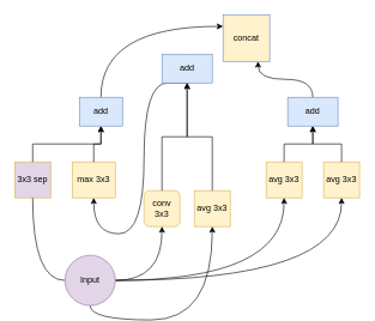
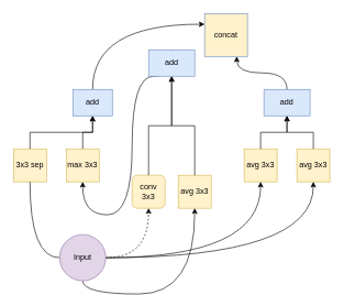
  <mxCell id="0" />
  <mxCell id="1" parent="0" />
- <mxCell id="2" value="3x3 sep&lt;br&gt;" style="whiteSpace=wrap;html=1;aspect=fixed;fillColor=#e1d5e7;strokeColor=#d6b656;" vertex="1" parent="1"><mxGeometry x="20" y="225" width="50" height="50" as="geometry" /></mxCell>
- <mxCell id="3" value="max 3x3&lt;br&gt;" style="whiteSpace=wrap;html=1;aspect=fixed;fillColor=#fff2cc;strokeColor=#d6b656;" vertex="1" parent="1"><mxGeometry x="100" y="225" width="60" height="50" as="geometry" /></mxCell>
+ <mxCell id="2" value="3x3 sep&lt;br&gt;" style="whiteSpace=wrap;html=1;aspect=fixed;fillColor=#fff2cc;strokeColor=#d6b656;" vertex="1" parent="1"><mxGeometry x="20" y="225" width="50" height="50" as="geometry" /></mxCell>
+ <mxCell id="3" value="max 3x3&lt;br&gt;" style="whiteSpace=wrap;html=1;aspect=fixed;fillColor=#fff2cc;strokeColor=#d6b656;" vertex="1" parent="1"><mxGeometry x="100" y="225" width="50" height="50" as="geometry" /></mxCell>
  <mxCell id="4" style="edgeStyle=orthogonalEdgeStyle;rounded=0;orthogonalLoop=1;jettySize=auto;html=1;exitX=0.5;exitY=0;exitDx=0;exitDy=0;entryX=0.5;entryY=1;entryDx=0;entryDy=0;" edge="1" parent="1" source="2" target="7"><mxGeometry relative="1" as="geometry" /></mxCell>
  <mxCell id="5" style="edgeStyle=orthogonalEdgeStyle;rounded=0;orthogonalLoop=1;jettySize=auto;html=1;exitX=0.5;exitY=0;exitDx=0;exitDy=0;entryX=0.5;entryY=1;entryDx=0;entryDy=0;" edge="1" parent="1" source="3" target="7"><mxGeometry relative="1" as="geometry" /></mxCell>
  <mxCell id="6" style="edgeStyle=orthogonalEdgeStyle;curved=1;rounded=0;orthogonalLoop=1;jettySize=auto;html=1;exitX=0.5;exitY=0;exitDx=0;exitDy=0;entryX=0;entryY=0.25;entryDx=0;entryDy=0;" edge="1" parent="1" source="7" target="26"><mxGeometry relative="1" as="geometry" /></mxCell>
  <mxCell id="7" value="add" style="rounded=0;whiteSpace=wrap;html=1;fillColor=#dae8fc;strokeColor=#6c8ebf;" vertex="1" parent="1"><mxGeometry x="110" y="135" width="60" height="40" as="geometry" /></mxCell>
  <mxCell id="8" value="conv 3x3" style="whiteSpace=wrap;html=1;aspect=fixed;fillColor=#fff2cc;strokeColor=#d6b656;rounded=1;" vertex="1" parent="1"><mxGeometry x="200" y="265" width="50" height="50" as="geometry" /></mxCell>
  <mxCell id="9" value="avg 3x3" style="whiteSpace=wrap;html=1;aspect=fixed;fillColor=#fff2cc;strokeColor=#d6b656;" vertex="1" parent="1"><mxGeometry x="270" y="265" width="50" height="50" as="geometry" /></mxCell>
  <mxCell id="10" style="edgeStyle=orthogonalEdgeStyle;rounded=0;orthogonalLoop=1;jettySize=auto;html=1;exitX=0.5;exitY=0;exitDx=0;exitDy=0;entryX=0.5;entryY=1;entryDx=0;entryDy=0;" edge="1" source="8" target="13" parent="1"><mxGeometry relative="1" as="geometry" /></mxCell>
  <mxCell id="11" style="edgeStyle=orthogonalEdgeStyle;rounded=0;orthogonalLoop=1;jettySize=auto;html=1;exitX=0.5;exitY=0;exitDx=0;exitDy=0;entryX=0.5;entryY=1;entryDx=0;entryDy=0;" edge="1" source="9" target="13" parent="1"><mxGeometry relative="1" as="geometry" /></mxCell>
  <mxCell id="12" style="edgeStyle=orthogonalEdgeStyle;curved=1;rounded=0;orthogonalLoop=1;jettySize=auto;html=1;exitX=0.5;exitY=0;exitDx=0;exitDy=0;entryX=0.5;entryY=1;entryDx=0;entryDy=0;" edge="1" parent="1" source="13" target="3"><mxGeometry relative="1" as="geometry"><mxPoint x="170" y="325" as="targetPoint" /><Array as="points"><mxPoint x="265" y="115" /><mxPoint x="200" y="115" /><mxPoint x="200" y="325" /><mxPoint x="125" y="325" /></Array></mxGeometry></mxCell>
  <mxCell id="13" value="add" style="rounded=0;whiteSpace=wrap;html=1;fillColor=#dae8fc;strokeColor=#6c8ebf;" vertex="1" parent="1"><mxGeometry x="225" y="75" width="70" height="40" as="geometry" /></mxCell>
  <mxCell id="14" value="avg 3x3" style="whiteSpace=wrap;html=1;aspect=fixed;fillColor=#fff2cc;strokeColor=#d6b656;" vertex="1" parent="1"><mxGeometry x="370" y="225" width="50" height="50" as="geometry" /></mxCell>
  <mxCell id="15" value="avg 3x3" style="whiteSpace=wrap;html=1;aspect=fixed;fillColor=#fff2cc;strokeColor=#d6b656;" vertex="1" parent="1"><mxGeometry x="450" y="225" width="50" height="50" as="geometry" /></mxCell>
  <mxCell id="16" style="edgeStyle=orthogonalEdgeStyle;rounded=0;orthogonalLoop=1;jettySize=auto;html=1;exitX=0.5;exitY=0;exitDx=0;exitDy=0;entryX=0.5;entryY=1;entryDx=0;entryDy=0;" edge="1" source="14" target="19" parent="1"><mxGeometry relative="1" as="geometry" /></mxCell>
  <mxCell id="17" style="edgeStyle=orthogonalEdgeStyle;rounded=0;orthogonalLoop=1;jettySize=auto;html=1;exitX=0.5;exitY=0;exitDx=0;exitDy=0;entryX=0.5;entryY=1;entryDx=0;entryDy=0;" edge="1" source="15" target="19" parent="1"><mxGeometry relative="1" as="geometry" /></mxCell>
  <mxCell id="18" style="edgeStyle=orthogonalEdgeStyle;curved=1;rounded=0;orthogonalLoop=1;jettySize=auto;html=1;exitX=0.5;exitY=0;exitDx=0;exitDy=0;entryX=0.75;entryY=1;entryDx=0;entryDy=0;" edge="1" parent="1" source="19" target="26"><mxGeometry relative="1" as="geometry" /></mxCell>
  <mxCell id="19" value="add" style="rounded=0;whiteSpace=wrap;html=1;fillColor=#dae8fc;strokeColor=#6c8ebf;" vertex="1" parent="1"><mxGeometry x="400" y="135" width="70" height="40" as="geometry" /></mxCell>
- <mxCell id="20" style="edgeStyle=orthogonalEdgeStyle;curved=1;rounded=0;orthogonalLoop=1;jettySize=auto;html=1;exitX=1;exitY=0.5;exitDx=0;exitDy=0;entryX=0.5;entryY=1;entryDx=0;entryDy=0;" edge="1" parent="1" source="25" target="8"><mxGeometry relative="1" as="geometry" /></mxCell>
+ <mxCell id="20" style="edgeStyle=orthogonalEdgeStyle;curved=1;rounded=0;orthogonalLoop=1;jettySize=auto;html=1;exitX=1;exitY=0.5;exitDx=0;exitDy=0;entryX=0.5;entryY=1;entryDx=0;entryDy=0;dashed=1;" edge="1" parent="1" source="25" target="8"><mxGeometry relative="1" as="geometry" /></mxCell>
  <mxCell id="21" style="edgeStyle=orthogonalEdgeStyle;curved=1;rounded=0;orthogonalLoop=1;jettySize=auto;html=1;exitX=0.5;exitY=1;exitDx=0;exitDy=0;entryX=0.5;entryY=1;entryDx=0;entryDy=0;" edge="1" parent="1" source="25" target="9"><mxGeometry relative="1" as="geometry" /></mxCell>
  <mxCell id="22" style="edgeStyle=orthogonalEdgeStyle;curved=1;rounded=0;orthogonalLoop=1;jettySize=auto;html=1;exitX=0;exitY=0.5;exitDx=0;exitDy=0;entryX=0.5;entryY=1;entryDx=0;entryDy=0;endArrow=none;" edge="1" parent="1" source="25" target="2"><mxGeometry relative="1" as="geometry" /></mxCell>
  <mxCell id="23" style="edgeStyle=orthogonalEdgeStyle;curved=1;rounded=0;orthogonalLoop=1;jettySize=auto;html=1;exitX=1;exitY=0.5;exitDx=0;exitDy=0;entryX=0.5;entryY=1;entryDx=0;entryDy=0;" edge="1" parent="1" source="25" target="15"><mxGeometry relative="1" as="geometry"><mxPoint x="500" y="390" as="targetPoint" /></mxGeometry></mxCell>
  <mxCell id="24" style="edgeStyle=orthogonalEdgeStyle;curved=1;rounded=0;orthogonalLoop=1;jettySize=auto;html=1;exitX=1;exitY=0.5;exitDx=0;exitDy=0;entryX=0.5;entryY=1;entryDx=0;entryDy=0;" edge="1" parent="1" source="25" target="14"><mxGeometry relative="1" as="geometry" /></mxCell>
  <mxCell id="25" value="Input" style="ellipse;whiteSpace=wrap;html=1;aspect=fixed;fillColor=#e1d5e7;strokeColor=#9673a6;" vertex="1" parent="1"><mxGeometry x="90" y="355" width="70" height="70" as="geometry" /></mxCell>
  <mxCell id="26" value="concat" style="whiteSpace=wrap;html=1;aspect=fixed;fillColor=#fff2cc;strokeColor=#6c8ebf;" vertex="1" parent="1"><mxGeometry x="310" y="20" width="65" height="65" as="geometry" /></mxCell>
